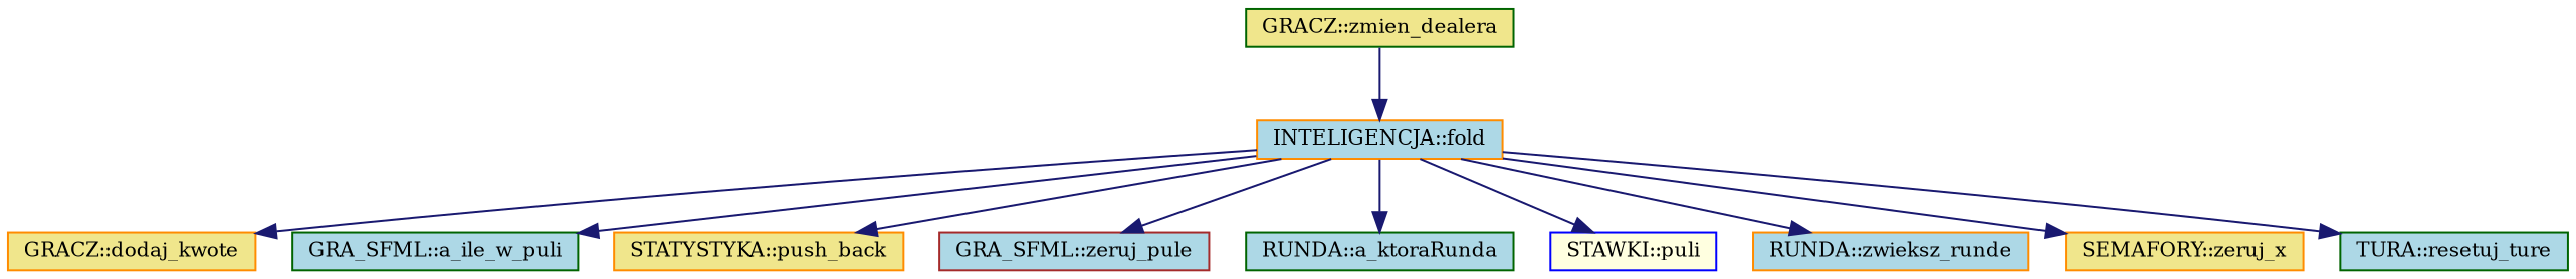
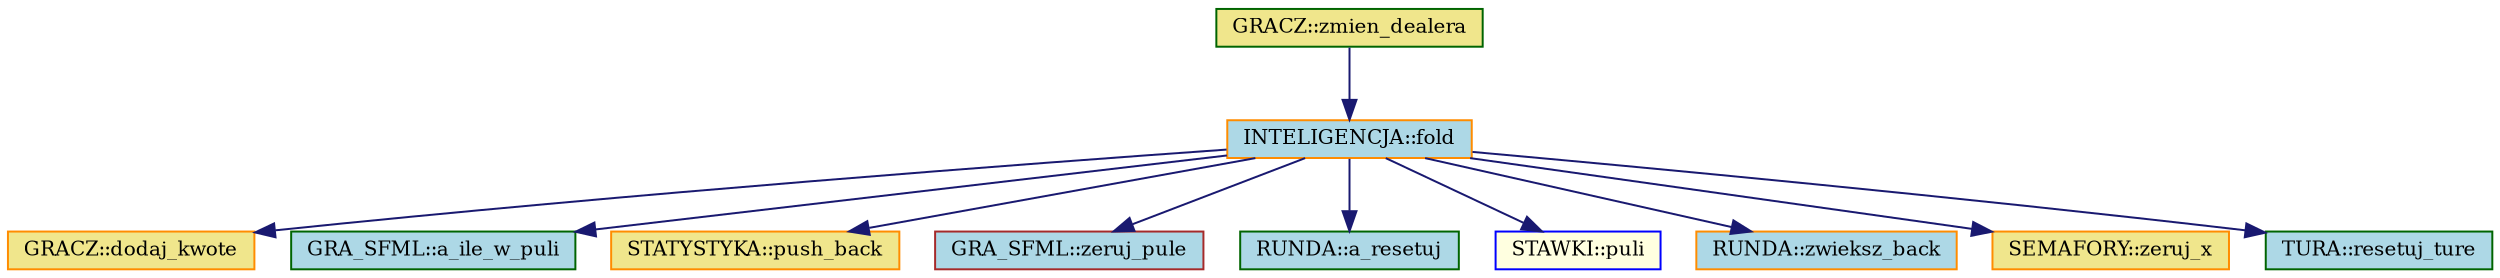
  digraph {
    fontname="DejaVu Serif"
    rankdir=TB
    node [color=darkorange fillcolor=lightblue fontname="DejaVu Serif" fontsize=10 shape=record style=filled]
    edge [color=midnightblue fontname="DejaVu Serif" fontsize=10 labelfontname=Helvetica labelfontsize=10 style=solid]
    n1 [fontcolor=black height=0.2 label="INTELIGENCJA::fold" width=0.4]
    n2 [fillcolor=khaki height=0.2 label="GRACZ::dodaj_kwote" width=0.4]
    n3 [color=darkgreen height=0.2 label="GRA_SFML::a_ile_w_puli" width=0.4]
    n4 [fillcolor=khaki height=0.2 label="STATYSTYKA::push_back" width=0.4]
    n5 [color=brown height=0.2 label="GRA_SFML::zeruj_pule" width=0.4]
-   n6 [color=darkgreen height=0.2 label="RUNDA::a_ktoraRunda" width=0.4]
+   n6 [color=darkgreen height=0.2 label="RUNDA::a_resetuj" width=0.4]
    n7 [color=blue fillcolor=lightyellow height=0.2 label="STAWKI::puli" width=0.4]
-   n8 [height=0.2 label="RUNDA::zwieksz_runde" width=0.4]
+   n8 [height=0.2 label="RUNDA::zwieksz_back" width=0.4]
    n9 [fillcolor=khaki height=0.2 label="SEMAFORY::zeruj_x" width=0.4]
    n10 [color=darkgreen height=0.2 label="TURA::resetuj_ture" width=0.4]
    n11 [color=darkgreen fillcolor=khaki height=0.2 label="GRACZ::zmien_dealera" width=0.4]
    n1 -> n2
    n1 -> n3
    n1 -> n4
    n1 -> n5
    n1 -> n6
    n1 -> n7
    n1 -> n8
    n1 -> n9
    n1 -> n10
    n11 -> n1
  }
